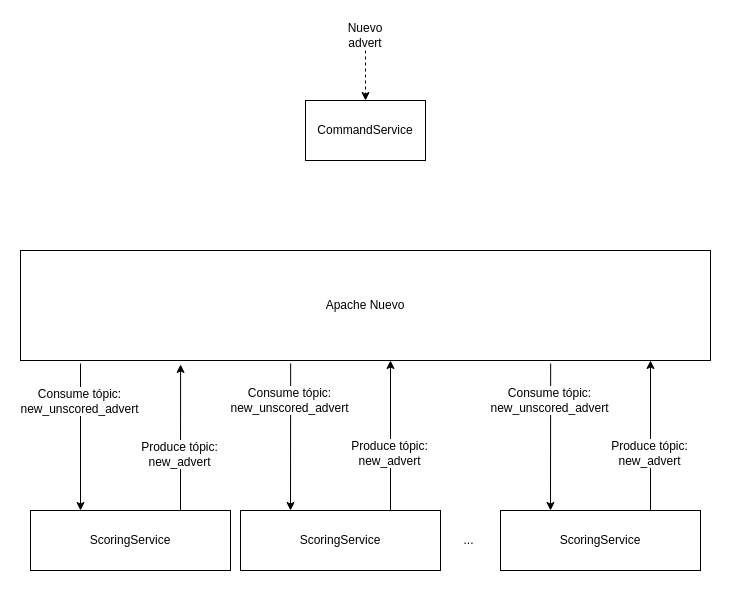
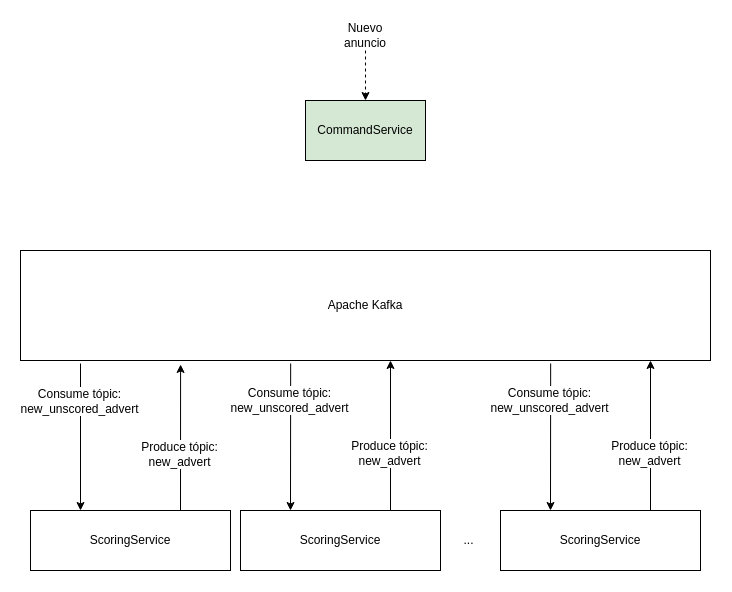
  <mxCell id="0" />
  <mxCell id="1" parent="0" />
- <mxCell id="2" value="CommandService" style="rounded=0;whiteSpace=wrap;html=1;" parent="1" vertex="1"><mxGeometry x="305" y="100" width="120" height="60" as="geometry" /></mxCell>
+ <mxCell id="2" value="CommandService" style="rounded=0;whiteSpace=wrap;html=1;fillColor=#d5e8d4;" parent="1" vertex="1"><mxGeometry x="305" y="100" width="120" height="60" as="geometry" /></mxCell>
  <mxCell id="3" value="" style="edgeStyle=orthogonalEdgeStyle;rounded=0;orthogonalLoop=1;jettySize=auto;html=1;dashed=1;" edge="1" parent="1" source="4" target="2"><mxGeometry relative="1" as="geometry" /></mxCell>
- <mxCell id="4" value="Nuevo advert" style="text;html=1;strokeColor=none;fillColor=none;align=center;verticalAlign=middle;whiteSpace=wrap;rounded=0;" parent="1" vertex="1"><mxGeometry x="335" y="20" width="60" height="30" as="geometry" /></mxCell>
+ <mxCell id="4" value="Nuevo anuncio" style="text;html=1;strokeColor=none;fillColor=none;align=center;verticalAlign=middle;whiteSpace=wrap;rounded=0;" parent="1" vertex="1"><mxGeometry x="335" y="20" width="60" height="30" as="geometry" /></mxCell>
  <mxCell id="5" value="ScoringService" style="rounded=0;whiteSpace=wrap;html=1;" parent="1" vertex="1"><mxGeometry x="30" y="510" width="200" height="60" as="geometry" /></mxCell>
- <mxCell id="6" value="Apache Nuevo" style="rounded=0;whiteSpace=wrap;html=1;" vertex="1" parent="1"><mxGeometry x="20" y="250" width="690" height="110" as="geometry" /></mxCell>
+ <mxCell id="6" value="Apache Kafka" style="rounded=0;whiteSpace=wrap;html=1;" vertex="1" parent="1"><mxGeometry x="20" y="250" width="690" height="110" as="geometry" /></mxCell>
  <mxCell id="7" value="" style="endArrow=classic;html=1;exitX=0.75;exitY=0;exitDx=0;exitDy=0;entryX=0.232;entryY=1.036;entryDx=0;entryDy=0;entryPerimeter=0;" edge="1" parent="1" source="5" target="6"><mxGeometry width="50" height="50" relative="1" as="geometry"><mxPoint x="580" y="430" as="sourcePoint" /><mxPoint x="630" y="380" as="targetPoint" /></mxGeometry></mxCell>
  <mxCell id="8" value="Produce tópic:&lt;br&gt;new_advert" style="text;html=1;align=center;verticalAlign=middle;resizable=0;points=[];labelBackgroundColor=#ffffff;" vertex="1" connectable="0" parent="7"><mxGeometry x="0.173" y="2" relative="1" as="geometry"><mxPoint y="30" as="offset" /></mxGeometry></mxCell>
  <mxCell id="9" value="" style="endArrow=classic;html=1;entryX=0.25;entryY=0;entryDx=0;entryDy=0;" edge="1" parent="1" target="5"><mxGeometry width="50" height="50" relative="1" as="geometry"><mxPoint x="80" y="363" as="sourcePoint" /><mxPoint x="110" y="440" as="targetPoint" /></mxGeometry></mxCell>
  <mxCell id="10" value="Consume tópic:&lt;br&gt;new_unscored_advert" style="text;html=1;align=center;verticalAlign=middle;resizable=0;points=[];labelBackgroundColor=#ffffff;" vertex="1" connectable="0" parent="9"><mxGeometry x="-0.496" y="-2" relative="1" as="geometry"><mxPoint as="offset" /></mxGeometry></mxCell>
  <mxCell id="11" value="ScoringService" style="rounded=0;whiteSpace=wrap;html=1;" vertex="1" parent="1"><mxGeometry x="240" y="510" width="200" height="60" as="geometry" /></mxCell>
  <mxCell id="12" value="" style="endArrow=classic;html=1;exitX=0.75;exitY=0;exitDx=0;exitDy=0;entryX=0.25;entryY=1;entryDx=0;entryDy=0;" edge="1" parent="1" source="11"><mxGeometry width="50" height="50" relative="1" as="geometry"><mxPoint x="790" y="430" as="sourcePoint" /><mxPoint x="390" y="360" as="targetPoint" /></mxGeometry></mxCell>
  <mxCell id="13" value="Produce tópic:&lt;br&gt;new_advert" style="text;html=1;align=center;verticalAlign=middle;resizable=0;points=[];labelBackgroundColor=#ffffff;" vertex="1" connectable="0" parent="12"><mxGeometry x="0.173" y="2" relative="1" as="geometry"><mxPoint y="30" as="offset" /></mxGeometry></mxCell>
  <mxCell id="14" value="" style="endArrow=classic;html=1;entryX=0.25;entryY=0;entryDx=0;entryDy=0;exitX=0.094;exitY=1.027;exitDx=0;exitDy=0;exitPerimeter=0;" edge="1" parent="1" target="11"><mxGeometry width="50" height="50" relative="1" as="geometry"><mxPoint x="290.16" y="362.97" as="sourcePoint" /><mxPoint x="320" y="440" as="targetPoint" /></mxGeometry></mxCell>
  <mxCell id="15" value="Consume tópic:&lt;br&gt;new_unscored_advert" style="text;html=1;align=center;verticalAlign=middle;resizable=0;points=[];labelBackgroundColor=#ffffff;" vertex="1" connectable="0" parent="14"><mxGeometry x="-0.496" y="-2" relative="1" as="geometry"><mxPoint as="offset" /></mxGeometry></mxCell>
  <mxCell id="16" value="ScoringService" style="rounded=0;whiteSpace=wrap;html=1;" vertex="1" parent="1"><mxGeometry x="500" y="510" width="200" height="60" as="geometry" /></mxCell>
  <mxCell id="17" value="" style="endArrow=classic;html=1;exitX=0.75;exitY=0;exitDx=0;exitDy=0;entryX=0.25;entryY=1;entryDx=0;entryDy=0;" edge="1" parent="1" source="16"><mxGeometry width="50" height="50" relative="1" as="geometry"><mxPoint x="1050" y="430" as="sourcePoint" /><mxPoint x="650" y="360" as="targetPoint" /></mxGeometry></mxCell>
  <mxCell id="18" value="Produce tópic:&lt;br&gt;new_advert" style="text;html=1;align=center;verticalAlign=middle;resizable=0;points=[];labelBackgroundColor=#ffffff;" vertex="1" connectable="0" parent="17"><mxGeometry x="0.173" y="2" relative="1" as="geometry"><mxPoint y="30" as="offset" /></mxGeometry></mxCell>
  <mxCell id="19" value="" style="endArrow=classic;html=1;entryX=0.25;entryY=0;entryDx=0;entryDy=0;exitX=0.094;exitY=1.027;exitDx=0;exitDy=0;exitPerimeter=0;" edge="1" parent="1" target="16"><mxGeometry width="50" height="50" relative="1" as="geometry"><mxPoint x="550.16" y="362.97" as="sourcePoint" /><mxPoint x="580" y="440" as="targetPoint" /></mxGeometry></mxCell>
  <mxCell id="20" value="Consume tópic:&lt;br&gt;new_unscored_advert" style="text;html=1;align=center;verticalAlign=middle;resizable=0;points=[];labelBackgroundColor=#ffffff;" vertex="1" connectable="0" parent="19"><mxGeometry x="-0.496" y="-2" relative="1" as="geometry"><mxPoint as="offset" /></mxGeometry></mxCell>
  <mxCell id="21" value="..." style="text;html=1;align=center;verticalAlign=middle;resizable=0;points=[];autosize=1;" vertex="1" parent="1"><mxGeometry x="453" y="530" width="30" height="20" as="geometry" /></mxCell>
